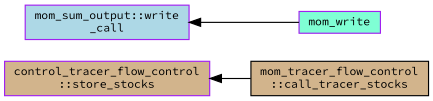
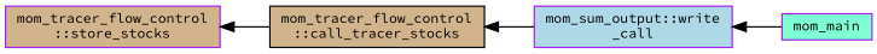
  digraph {
    fontname="Source Code Pro"
    rankdir=LR
    node [color=purple fillcolor=tan fontname="Source Code Pro" fontsize=10 shape=record style=filled]
    edge [color=black dir=back fontname="Source Code Pro" fontsize=10 labelfontname=Helvetica labelfontsize=10 style=solid]
-   n1 [fontcolor=black height=0.2 label="control_tracer_flow_control\l::store_stocks" width=0.4]
+   n1 [fontcolor=black height=0.2 label="mom_tracer_flow_control\l::store_stocks" width=0.4]
    n2 [color=black height=0.2 label="mom_tracer_flow_control\l::call_tracer_stocks" width=0.4]
    n3 [fillcolor=lightblue height=0.2 label="mom_sum_output::write\l_call" width=0.4]
-   n4 [fillcolor=aquamarine height=0.2 label=mom_write width=0.4]
+   n4 [fillcolor=aquamarine height=0.2 label=mom_main width=0.4]
    n1 -> n2
+   n2 -> n3
    n3 -> n4
  }
